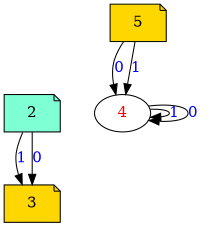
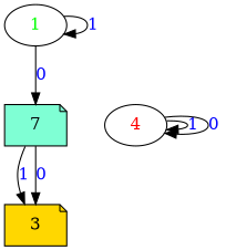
  digraph {
    node [shape=note style=filled]
-   2 [fillcolor=aquamarine]
+   n1 [label=<<font color="green">1</font>> shape="" style=""]
+   2 [fillcolor=aquamarine label=7]
    3 [fillcolor=gold]
    n4 [label=<<font color="red">4</font>> shape="" style=""]
-   5 [fillcolor=gold]
+   n1 -> n1 [label=<<font color="blue">1</font>>]
+   n1 -> 2 [label=<<font color="blue">0</font>>]
    2 -> 3 [label=<<font color="blue">1</font>>]
    2 -> 3 [label=<<font color="blue">0</font>>]
    n4 -> n4 [label=<<font color="blue">1</font>>]
    n4 -> n4 [label=<<font color="blue">0</font>>]
-   5 -> n4 [label=<<font color="blue">0</font>>]
-   5 -> n4 [label=<<font color="blue">1</font>>]
  }
